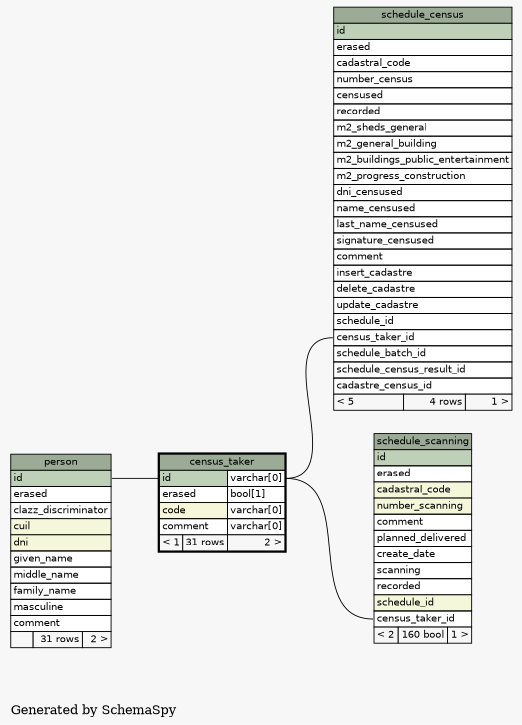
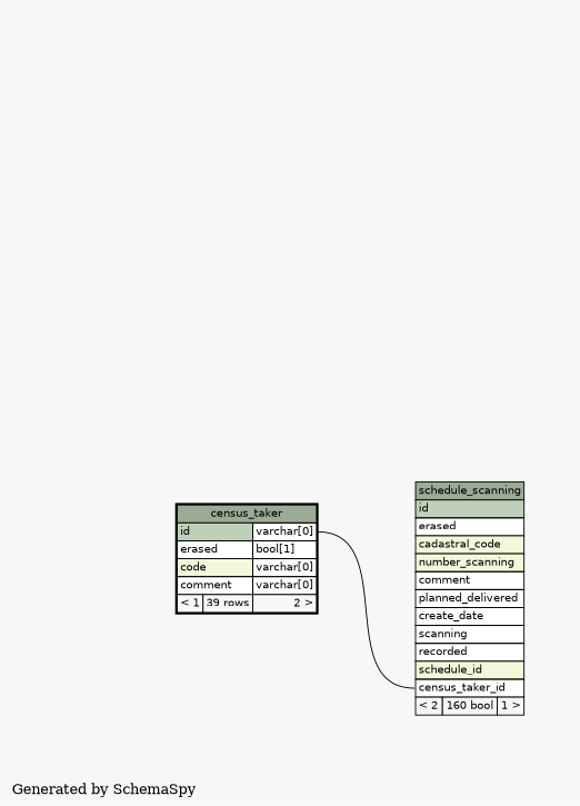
  digraph {
    bgcolor="#f7f7f7"
    label="\nGenerated by SchemaSpy"
    labeljust=l
    rankdir=RL
    node [fontname=Helvetica fontsize=11 shape=plaintext]
    edge [arrowhead=none arrowsize=0.8 arrowtail=crowtee headport="id.type:e" tailport="census_taker_id:w"]
-   n1 [label=<     <TABLE BORDER="2" CELLBORDER="1" CELLSPACING="0" BGCOLOR="#ffffff">       <TR><TD PORT="census_taker.heading" COLSPAN="3" BGCOLOR="#9bab96" ALIGN="CENTER">census_taker</TD></TR>       <TR><TD PORT="id" COLSPAN="2" BGCOLOR="#bed1b8" ALIGN="LEFT">id</TD><TD PORT="id.type" ALIGN="LEFT">varchar[0]</TD></TR>       <TR><TD PORT="erased" COLSPAN="2" ALIGN="LEFT">erased</TD><TD PORT="erased.type" ALIGN="LEFT">bool[1]</TD></TR>       <TR><TD PORT="code" COLSPAN="2" BGCOLOR="#f4f7da" ALIGN="LEFT">code</TD><TD PORT="code.type" ALIGN="LEFT">varchar[0]</TD></TR>       <TR><TD PORT="comment" COLSPAN="2" ALIGN="LEFT">comment</TD><TD PORT="comment.type" ALIGN="LEFT">varchar[0]</TD></TR>       <TR><TD ALIGN="LEFT" BGCOLOR="#f7f7f7">&lt; 1</TD><TD ALIGN="RIGHT" BGCOLOR="#f7f7f7">31 rows</TD><TD ALIGN="RIGHT" BGCOLOR="#f7f7f7">2 &gt;</TD></TR>     </TABLE>>]
-   n2 [label=<     <TABLE BORDER="0" CELLBORDER="1" CELLSPACING="0" BGCOLOR="#ffffff">       <TR><TD PORT="person.heading" COLSPAN="3" BGCOLOR="#9bab96" ALIGN="CENTER">person</TD></TR>       <TR><TD PORT="id" COLSPAN="3" BGCOLOR="#bed1b8" ALIGN="LEFT">id</TD></TR>       <TR><TD PORT="erased" COLSPAN="3" ALIGN="LEFT">erased</TD></TR>       <TR><TD PORT="clazz_discriminator" COLSPAN="3" ALIGN="LEFT">clazz_discriminator</TD></TR>       <TR><TD PORT="cuil" COLSPAN="3" BGCOLOR="#f4f7da" ALIGN="LEFT">cuil</TD></TR>       <TR><TD PORT="dni" COLSPAN="3" BGCOLOR="#f4f7da" ALIGN="LEFT">dni</TD></TR>       <TR><TD PORT="given_name" COLSPAN="3" ALIGN="LEFT">given_name</TD></TR>       <TR><TD PORT="middle_name" COLSPAN="3" ALIGN="LEFT">middle_name</TD></TR>       <TR><TD PORT="family_name" COLSPAN="3" ALIGN="LEFT">family_name</TD></TR>       <TR><TD PORT="masculine" COLSPAN="3" ALIGN="LEFT">masculine</TD></TR>       <TR><TD PORT="comment" COLSPAN="3" ALIGN="LEFT">comment</TD></TR>       <TR><TD ALIGN="LEFT" BGCOLOR="#f7f7f7">  </TD><TD ALIGN="RIGHT" BGCOLOR="#f7f7f7">31 rows</TD><TD ALIGN="RIGHT" BGCOLOR="#f7f7f7">2 &gt;</TD></TR>     </TABLE>>]
-   n3 [label=<     <TABLE BORDER="0" CELLBORDER="1" CELLSPACING="0" BGCOLOR="#ffffff">       <TR><TD PORT="schedule_census.heading" COLSPAN="3" BGCOLOR="#9bab96" ALIGN="CENTER">schedule_census</TD></TR>       <TR><TD PORT="id" COLSPAN="3" BGCOLOR="#bed1b8" ALIGN="LEFT">id</TD></TR>       <TR><TD PORT="erased" COLSPAN="3" ALIGN="LEFT">erased</TD></TR>       <TR><TD PORT="cadastral_code" COLSPAN="3" ALIGN="LEFT">cadastral_code</TD></TR>       <TR><TD PORT="number_census" COLSPAN="3" ALIGN="LEFT">number_census</TD></TR>       <TR><TD PORT="censused" COLSPAN="3" ALIGN="LEFT">censused</TD></TR>       <TR><TD PORT="recorded" COLSPAN="3" ALIGN="LEFT">recorded</TD></TR>       <TR><TD PORT="m2_sheds_general" COLSPAN="3" ALIGN="LEFT">m2_sheds_general</TD></TR>       <TR><TD PORT="m2_general_building" COLSPAN="3" ALIGN="LEFT">m2_general_building</TD></TR>       <TR><TD PORT="m2_buildings_public_entertainment" COLSPAN="3" ALIGN="LEFT">m2_buildings_public_entertainment</TD></TR>       <TR><TD PORT="m2_progress_construction" COLSPAN="3" ALIGN="LEFT">m2_progress_construction</TD></TR>       <TR><TD PORT="dni_censused" COLSPAN="3" ALIGN="LEFT">dni_censused</TD></TR>       <TR><TD PORT="name_censused" COLSPAN="3" ALIGN="LEFT">name_censused</TD></TR>       <TR><TD PORT="last_name_censused" COLSPAN="3" ALIGN="LEFT">last_name_censused</TD></TR>       <TR><TD PORT="signature_censused" COLSPAN="3" ALIGN="LEFT">signature_censused</TD></TR>       <TR><TD PORT="comment" COLSPAN="3" ALIGN="LEFT">comment</TD></TR>       <TR><TD PORT="insert_cadastre" COLSPAN="3" ALIGN="LEFT">insert_cadastre</TD></TR>       <TR><TD PORT="delete_cadastre" COLSPAN="3" ALIGN="LEFT">delete_cadastre</TD></TR>       <TR><TD PORT="update_cadastre" COLSPAN="3" ALIGN="LEFT">update_cadastre</TD></TR>       <TR><TD PORT="schedule_id" COLSPAN="3" ALIGN="LEFT">schedule_id</TD></TR>       <TR><TD PORT="census_taker_id" COLSPAN="3" ALIGN="LEFT">census_taker_id</TD></TR>       <TR><TD PORT="schedule_batch_id" COLSPAN="3" ALIGN="LEFT">schedule_batch_id</TD></TR>       <TR><TD PORT="schedule_census_result_id" COLSPAN="3" ALIGN="LEFT">schedule_census_result_id</TD></TR>       <TR><TD PORT="cadastre_census_id" COLSPAN="3" ALIGN="LEFT">cadastre_census_id</TD></TR>       <TR><TD ALIGN="LEFT" BGCOLOR="#f7f7f7">&lt; 5</TD><TD ALIGN="RIGHT" BGCOLOR="#f7f7f7">4 rows</TD><TD ALIGN="RIGHT" BGCOLOR="#f7f7f7">1 &gt;</TD></TR>     </TABLE>>]
+   n1 [label=<     <TABLE BORDER="2" CELLBORDER="1" CELLSPACING="0" BGCOLOR="#ffffff">       <TR><TD PORT="census_taker.heading" COLSPAN="3" BGCOLOR="#9bab96" ALIGN="CENTER">census_taker</TD></TR>       <TR><TD PORT="id" COLSPAN="2" BGCOLOR="#bed1b8" ALIGN="LEFT">id</TD><TD PORT="id.type" ALIGN="LEFT">varchar[0]</TD></TR>       <TR><TD PORT="erased" COLSPAN="2" ALIGN="LEFT">erased</TD><TD PORT="erased.type" ALIGN="LEFT">bool[1]</TD></TR>       <TR><TD PORT="code" COLSPAN="2" BGCOLOR="#f4f7da" ALIGN="LEFT">code</TD><TD PORT="code.type" ALIGN="LEFT">varchar[0]</TD></TR>       <TR><TD PORT="comment" COLSPAN="2" ALIGN="LEFT">comment</TD><TD PORT="comment.type" ALIGN="LEFT">varchar[0]</TD></TR>       <TR><TD ALIGN="LEFT" BGCOLOR="#f7f7f7">&lt; 1</TD><TD ALIGN="RIGHT" BGCOLOR="#f7f7f7">39 rows</TD><TD ALIGN="RIGHT" BGCOLOR="#f7f7f7">2 &gt;</TD></TR>     </TABLE>>]
    n4 [label=<     <TABLE BORDER="0" CELLBORDER="1" CELLSPACING="0" BGCOLOR="#ffffff">       <TR><TD PORT="schedule_scanning.heading" COLSPAN="3" BGCOLOR="#9bab96" ALIGN="CENTER">schedule_scanning</TD></TR>       <TR><TD PORT="id" COLSPAN="3" BGCOLOR="#bed1b8" ALIGN="LEFT">id</TD></TR>       <TR><TD PORT="erased" COLSPAN="3" ALIGN="LEFT">erased</TD></TR>       <TR><TD PORT="cadastral_code" COLSPAN="3" BGCOLOR="#f4f7da" ALIGN="LEFT">cadastral_code</TD></TR>       <TR><TD PORT="number_scanning" COLSPAN="3" BGCOLOR="#f4f7da" ALIGN="LEFT">number_scanning</TD></TR>       <TR><TD PORT="comment" COLSPAN="3" ALIGN="LEFT">comment</TD></TR>       <TR><TD PORT="planned_delivered" COLSPAN="3" ALIGN="LEFT">planned_delivered</TD></TR>       <TR><TD PORT="create_date" COLSPAN="3" ALIGN="LEFT">create_date</TD></TR>       <TR><TD PORT="scanning" COLSPAN="3" ALIGN="LEFT">scanning</TD></TR>       <TR><TD PORT="recorded" COLSPAN="3" ALIGN="LEFT">recorded</TD></TR>       <TR><TD PORT="schedule_id" COLSPAN="3" BGCOLOR="#f4f7da" ALIGN="LEFT">schedule_id</TD></TR>       <TR><TD PORT="census_taker_id" COLSPAN="3" ALIGN="LEFT">census_taker_id</TD></TR>       <TR><TD ALIGN="LEFT" BGCOLOR="#f7f7f7">&lt; 2</TD><TD ALIGN="RIGHT" BGCOLOR="#f7f7f7">160 bool</TD><TD ALIGN="RIGHT" BGCOLOR="#f7f7f7">1 &gt;</TD></TR>     </TABLE>>]
-   n1 -> n2 [arrowtail=tee headport="id:e" tailport="id:w"]
-   n3 -> n1
    n4 -> n1
  }
